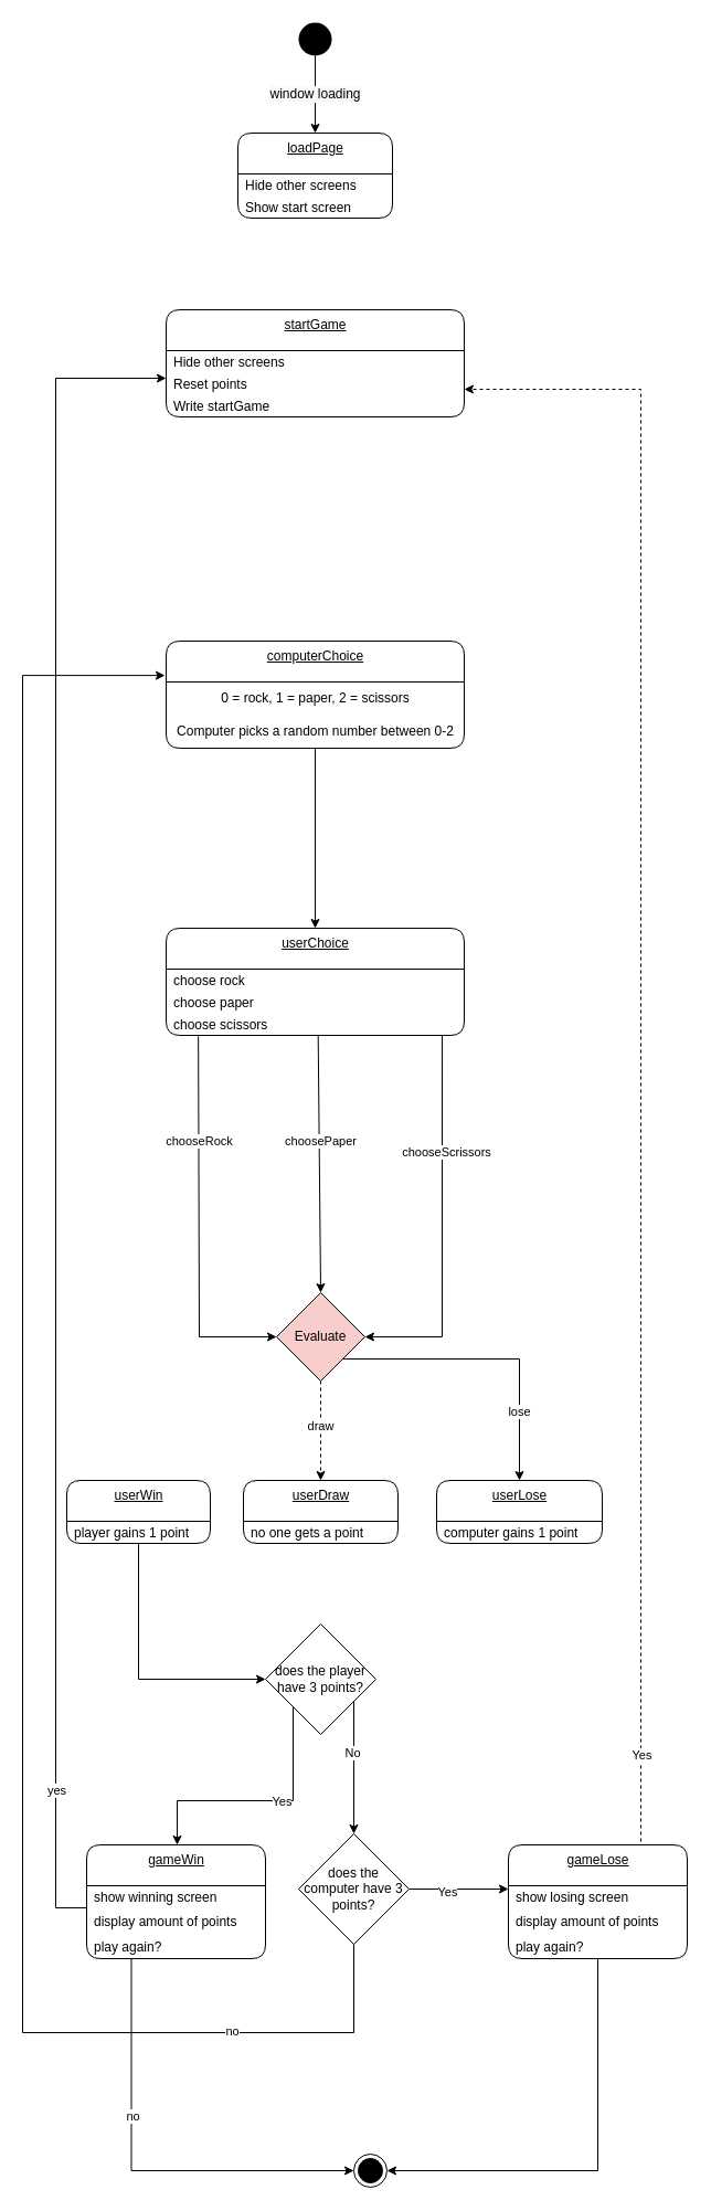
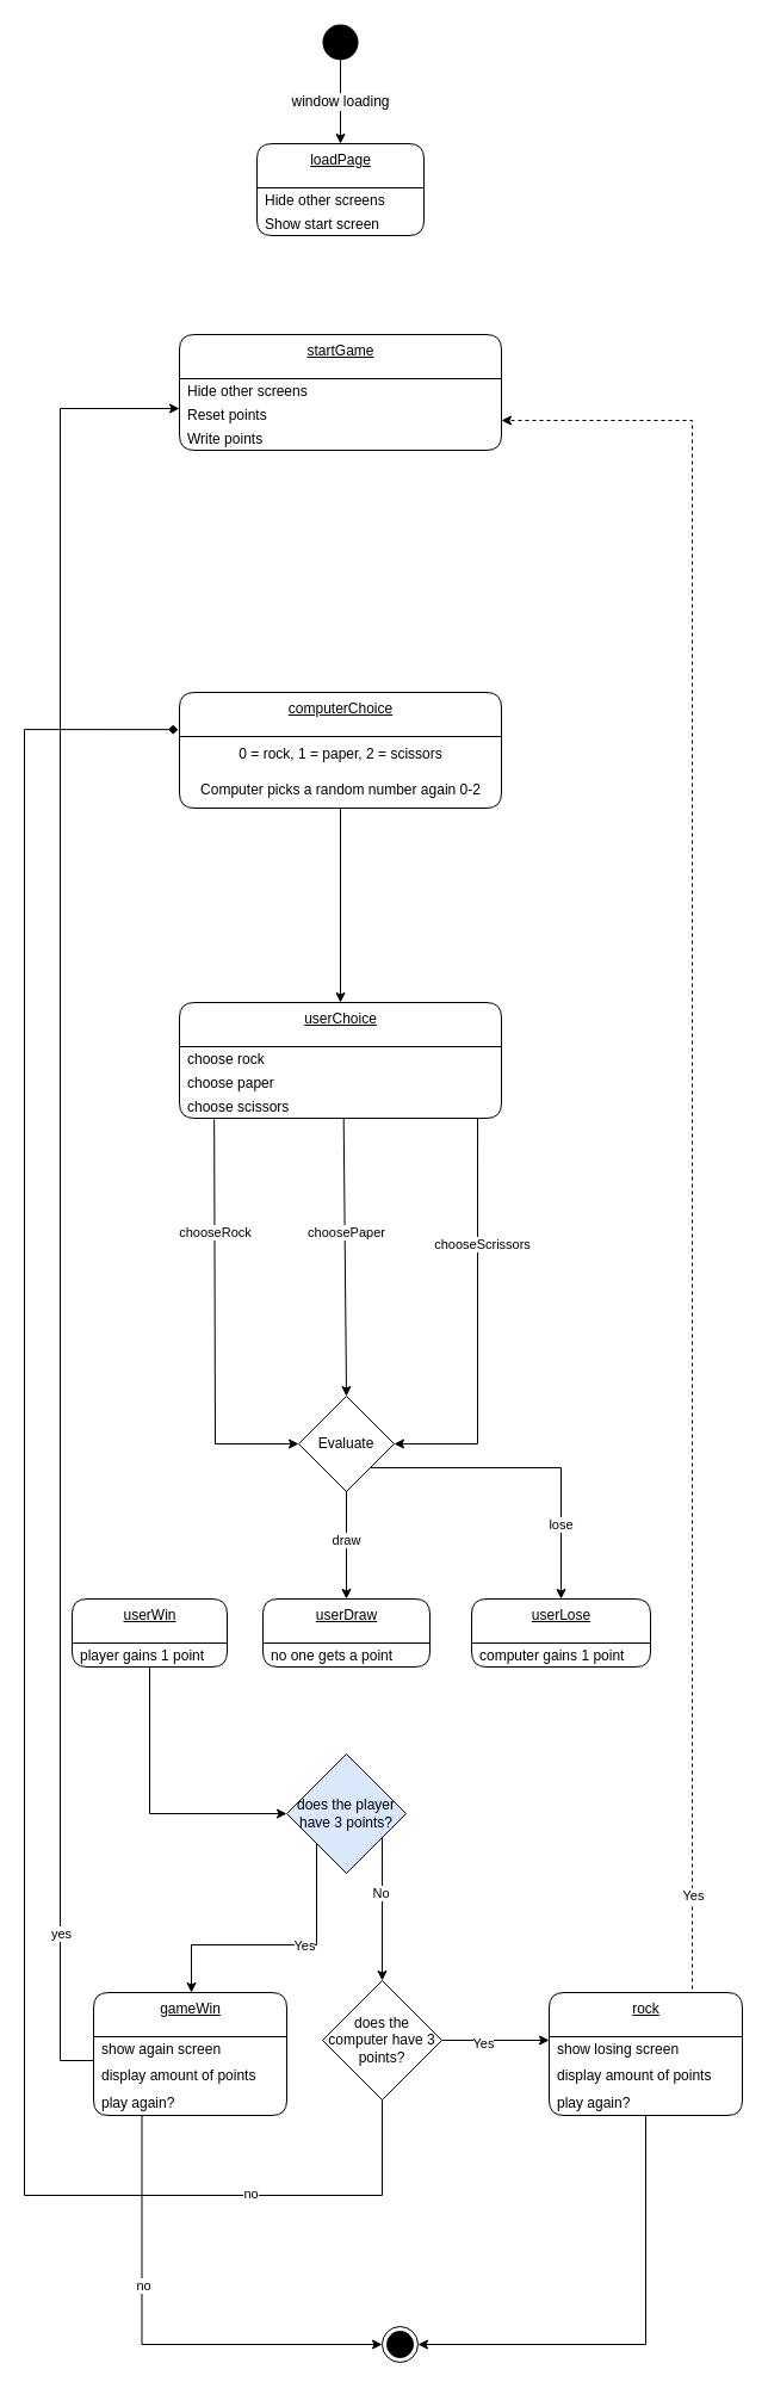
  <mxCell id="0" />
  <mxCell id="1" parent="0" />
  <mxCell id="2" value="&lt;span style=&quot;font-size: 12px ; background-color: rgb(248 , 249 , 250)&quot;&gt;window loading&lt;/span&gt;" style="edgeStyle=orthogonalEdgeStyle;rounded=0;orthogonalLoop=1;jettySize=auto;html=1;exitX=0.5;exitY=1;exitDx=0;exitDy=0;entryX=0.5;entryY=0;entryDx=0;entryDy=0;" parent="1" source="3" target="8" edge="1"><mxGeometry relative="1" as="geometry"><mxPoint x="70" y="420" as="targetPoint" /></mxGeometry></mxCell>
  <mxCell id="3" value="" style="ellipse;fillColor=#000000;strokeColor=none;" parent="1" vertex="1"><mxGeometry x="270" y="20" width="30" height="30" as="geometry" /></mxCell>
  <mxCell id="4" value="startGame" style="swimlane;fontStyle=4;align=center;verticalAlign=top;childLayout=stackLayout;horizontal=1;startSize=37;horizontalStack=0;resizeParent=1;resizeParentMax=0;resizeLast=0;collapsible=0;marginBottom=0;html=1;rounded=1;absoluteArcSize=1;arcSize=25;" parent="1" vertex="1"><mxGeometry x="150" y="280" width="270" height="97" as="geometry" /></mxCell>
  <mxCell id="5" value="Hide other screens" style="fillColor=none;strokeColor=none;align=left;verticalAlign=middle;spacingLeft=5;" parent="4" vertex="1"><mxGeometry y="37" width="270" height="20" as="geometry" /></mxCell>
  <mxCell id="6" value="Reset points" style="fillColor=none;strokeColor=none;align=left;verticalAlign=middle;spacingLeft=5;" parent="4" vertex="1"><mxGeometry y="57" width="270" height="20" as="geometry" /></mxCell>
- <mxCell id="7" value="Write startGame" style="fillColor=none;strokeColor=none;align=left;verticalAlign=middle;spacingLeft=5;" parent="4" vertex="1"><mxGeometry y="77" width="270" height="20" as="geometry" /></mxCell>
+ <mxCell id="7" value="Write points" style="fillColor=none;strokeColor=none;align=left;verticalAlign=middle;spacingLeft=5;" parent="4" vertex="1"><mxGeometry y="77" width="270" height="20" as="geometry" /></mxCell>
  <mxCell id="8" value="loadPage" style="swimlane;fontStyle=4;align=center;verticalAlign=top;childLayout=stackLayout;horizontal=1;startSize=37;horizontalStack=0;resizeParent=1;resizeParentMax=0;resizeLast=0;collapsible=0;marginBottom=0;html=1;rounded=1;absoluteArcSize=1;arcSize=25;" parent="1" vertex="1"><mxGeometry x="215" y="120" width="140" height="77" as="geometry" /></mxCell>
  <mxCell id="9" value="Hide other screens" style="fillColor=none;strokeColor=none;align=left;verticalAlign=middle;spacingLeft=5;" parent="8" vertex="1"><mxGeometry y="37" width="140" height="20" as="geometry" /></mxCell>
  <mxCell id="10" value="Show start screen" style="fillColor=none;strokeColor=none;align=left;verticalAlign=middle;spacingLeft=5;" parent="8" vertex="1"><mxGeometry y="57" width="140" height="20" as="geometry" /></mxCell>
  <mxCell id="11" style="edgeStyle=orthogonalEdgeStyle;rounded=0;orthogonalLoop=1;jettySize=auto;html=1;exitX=0.5;exitY=1;exitDx=0;exitDy=0;entryX=0.5;entryY=0;entryDx=0;entryDy=0;" edge="1" parent="1" source="54" target="12"><mxGeometry relative="1" as="geometry" /></mxCell>
  <mxCell id="12" value="userChoice" style="swimlane;fontStyle=4;align=center;verticalAlign=top;childLayout=stackLayout;horizontal=1;startSize=37;horizontalStack=0;resizeParent=1;resizeParentMax=0;resizeLast=0;collapsible=0;marginBottom=0;html=1;rounded=1;absoluteArcSize=1;arcSize=25;" vertex="1" parent="1"><mxGeometry x="150" y="840" width="270" height="97" as="geometry" /></mxCell>
  <mxCell id="13" value="choose rock" style="fillColor=none;strokeColor=none;align=left;verticalAlign=middle;spacingLeft=5;" vertex="1" parent="12"><mxGeometry y="37" width="270" height="20" as="geometry" /></mxCell>
  <mxCell id="14" value="choose paper" style="fillColor=none;strokeColor=none;align=left;verticalAlign=middle;spacingLeft=5;" vertex="1" parent="12"><mxGeometry y="57" width="270" height="20" as="geometry" /></mxCell>
  <mxCell id="15" value="choose scissors" style="fillColor=none;strokeColor=none;align=left;verticalAlign=middle;spacingLeft=5;" vertex="1" parent="12"><mxGeometry y="77" width="270" height="20" as="geometry" /></mxCell>
- <mxCell id="16" value="Evaluate" style="rhombus;whiteSpace=wrap;html=1;fillColor=#f8cecc;" vertex="1" parent="1"><mxGeometry x="250" y="1170" width="80" height="80" as="geometry" /></mxCell>
+ <mxCell id="16" value="Evaluate" style="rhombus;whiteSpace=wrap;html=1;" vertex="1" parent="1"><mxGeometry x="250" y="1170" width="80" height="80" as="geometry" /></mxCell>
  <mxCell id="17" value="" style="endArrow=classic;html=1;rounded=0;exitX=0.108;exitY=1.038;exitDx=0;exitDy=0;entryX=0;entryY=0.5;entryDx=0;entryDy=0;exitPerimeter=0;" edge="1" parent="1" source="15" target="16"><mxGeometry width="50" height="50" relative="1" as="geometry"><mxPoint x="180" y="1090" as="sourcePoint" /><mxPoint x="220" y="1100" as="targetPoint" /><Array as="points"><mxPoint x="180" y="1210" /></Array></mxGeometry></mxCell>
  <mxCell id="18" value="chooseRock" style="edgeLabel;html=1;align=center;verticalAlign=middle;resizable=0;points=[];" vertex="1" connectable="0" parent="17"><mxGeometry x="-0.443" relative="1" as="geometry"><mxPoint as="offset" /></mxGeometry></mxCell>
  <mxCell id="19" value="" style="endArrow=classic;html=1;rounded=0;exitX=0.926;exitY=0.984;exitDx=0;exitDy=0;entryX=1;entryY=0.5;entryDx=0;entryDy=0;exitPerimeter=0;" edge="1" parent="1" source="15" target="16"><mxGeometry width="50" height="50" relative="1" as="geometry"><mxPoint x="400" y="1090" as="sourcePoint" /><mxPoint x="470" y="1210" as="targetPoint" /><Array as="points"><mxPoint x="400" y="1210" /></Array></mxGeometry></mxCell>
  <mxCell id="20" value="chooseScrissors" style="edgeLabel;html=1;align=center;verticalAlign=middle;resizable=0;points=[];" vertex="1" connectable="0" parent="19"><mxGeometry x="-0.385" y="3" relative="1" as="geometry"><mxPoint as="offset" /></mxGeometry></mxCell>
  <mxCell id="21" value="" style="endArrow=classic;html=1;rounded=0;exitX=0.51;exitY=0.991;exitDx=0;exitDy=0;exitPerimeter=0;" edge="1" parent="1" source="15"><mxGeometry width="50" height="50" relative="1" as="geometry"><mxPoint x="290" y="970" as="sourcePoint" /><mxPoint x="290" y="1170" as="targetPoint" /><Array as="points" /></mxGeometry></mxCell>
  <mxCell id="22" value="choosePaper" style="edgeLabel;html=1;align=center;verticalAlign=middle;resizable=0;points=[];" vertex="1" connectable="0" parent="21"><mxGeometry x="-0.173" y="1" relative="1" as="geometry"><mxPoint as="offset" /></mxGeometry></mxCell>
  <mxCell id="23" value="" style="endArrow=classic;html=1;rounded=0;exitX=1;exitY=1;exitDx=0;exitDy=0;entryX=0.5;entryY=0;entryDx=0;entryDy=0;" edge="1" parent="1" source="16" target="29"><mxGeometry width="50" height="50" relative="1" as="geometry"><mxPoint x="370" y="1230" as="sourcePoint" /><mxPoint x="480" y="1340" as="targetPoint" /><Array as="points"><mxPoint x="470" y="1230" /></Array></mxGeometry></mxCell>
  <mxCell id="24" value="lose" style="edgeLabel;html=1;align=center;verticalAlign=middle;resizable=0;points=[];" vertex="1" connectable="0" parent="23"><mxGeometry x="0.533" y="-1" relative="1" as="geometry"><mxPoint as="offset" /></mxGeometry></mxCell>
- <mxCell id="25" value="" style="endArrow=classic;html=1;rounded=0;exitX=0.5;exitY=1;exitDx=0;exitDy=0;entryX=0.5;entryY=0;entryDx=0;entryDy=0;dashed=1;" edge="1" parent="1" source="16" target="31"><mxGeometry width="50" height="50" relative="1" as="geometry"><mxPoint x="390" y="1300" as="sourcePoint" /><mxPoint x="290" y="1300" as="targetPoint" /><Array as="points" /></mxGeometry></mxCell>
+ <mxCell id="25" value="" style="endArrow=classic;html=1;rounded=0;exitX=0.5;exitY=1;exitDx=0;exitDy=0;entryX=0.5;entryY=0;entryDx=0;entryDy=0;" edge="1" parent="1" source="16" target="31"><mxGeometry width="50" height="50" relative="1" as="geometry"><mxPoint x="390" y="1300" as="sourcePoint" /><mxPoint x="290" y="1300" as="targetPoint" /><Array as="points" /></mxGeometry></mxCell>
  <mxCell id="26" value="draw" style="edgeLabel;html=1;align=center;verticalAlign=middle;resizable=0;points=[];" vertex="1" connectable="0" parent="25"><mxGeometry x="-0.107" y="-1" relative="1" as="geometry"><mxPoint as="offset" /></mxGeometry></mxCell>
  <mxCell id="27" value="userWin" style="swimlane;fontStyle=4;align=center;verticalAlign=top;childLayout=stackLayout;horizontal=1;startSize=37;horizontalStack=0;resizeParent=1;resizeParentMax=0;resizeLast=0;collapsible=0;marginBottom=0;html=1;rounded=1;absoluteArcSize=1;arcSize=25;" vertex="1" parent="1"><mxGeometry x="60" y="1340" width="130" height="57" as="geometry" /></mxCell>
  <mxCell id="28" value="player gains 1 point " style="fillColor=none;strokeColor=none;align=left;verticalAlign=middle;spacingLeft=5;" vertex="1" parent="27"><mxGeometry y="37" width="130" height="20" as="geometry" /></mxCell>
  <mxCell id="29" value="userLose" style="swimlane;fontStyle=4;align=center;verticalAlign=top;childLayout=stackLayout;horizontal=1;startSize=37;horizontalStack=0;resizeParent=1;resizeParentMax=0;resizeLast=0;collapsible=0;marginBottom=0;html=1;rounded=1;absoluteArcSize=1;arcSize=25;" vertex="1" parent="1"><mxGeometry x="395" y="1340" width="150" height="57" as="geometry" /></mxCell>
  <mxCell id="30" value="computer gains 1 point " style="fillColor=none;strokeColor=none;align=left;verticalAlign=middle;spacingLeft=5;" vertex="1" parent="29"><mxGeometry y="37" width="150" height="20" as="geometry" /></mxCell>
  <mxCell id="31" value="userDraw" style="swimlane;fontStyle=4;align=center;verticalAlign=top;childLayout=stackLayout;horizontal=1;startSize=37;horizontalStack=0;resizeParent=1;resizeParentMax=0;resizeLast=0;collapsible=0;marginBottom=0;html=1;rounded=1;absoluteArcSize=1;arcSize=25;" vertex="1" parent="1"><mxGeometry x="220" y="1340" width="140" height="57" as="geometry" /></mxCell>
  <mxCell id="32" value="no one gets a point " style="fillColor=none;strokeColor=none;align=left;verticalAlign=middle;spacingLeft=5;" vertex="1" parent="31"><mxGeometry y="37" width="140" height="20" as="geometry" /></mxCell>
- <mxCell id="33" value="does the player have 3 points?" style="rhombus;whiteSpace=wrap;html=1;" vertex="1" parent="1"><mxGeometry x="240" y="1470" width="100" height="100" as="geometry" /></mxCell>
+ <mxCell id="33" value="does the player have 3 points?" style="rhombus;whiteSpace=wrap;html=1;fillColor=#dae8fc;" vertex="1" parent="1"><mxGeometry x="240" y="1470" width="100" height="100" as="geometry" /></mxCell>
  <mxCell id="34" value="" style="endArrow=classic;html=1;rounded=0;entryX=0;entryY=0.5;entryDx=0;entryDy=0;exitX=0.5;exitY=1;exitDx=0;exitDy=0;" edge="1" parent="1" source="28" target="33"><mxGeometry width="50" height="50" relative="1" as="geometry"><mxPoint x="120" y="1520" as="sourcePoint" /><mxPoint x="180" y="1440" as="targetPoint" /><Array as="points"><mxPoint x="125" y="1520" /></Array></mxGeometry></mxCell>
  <mxCell id="35" value="" style="endArrow=classic;html=1;rounded=0;exitX=0;exitY=1;exitDx=0;exitDy=0;" edge="1" parent="1" source="33"><mxGeometry width="50" height="50" relative="1" as="geometry"><mxPoint x="350" y="1560" as="sourcePoint" /><mxPoint x="160" y="1670" as="targetPoint" /><Array as="points"><mxPoint x="265" y="1630" /><mxPoint x="160" y="1630" /></Array></mxGeometry></mxCell>
  <mxCell id="36" value="Yes" style="edgeLabel;html=1;align=center;verticalAlign=middle;resizable=0;points=[];" vertex="1" connectable="0" parent="35"><mxGeometry x="-0.167" relative="1" as="geometry"><mxPoint as="offset" /></mxGeometry></mxCell>
  <mxCell id="37" value="" style="endArrow=classic;html=1;rounded=0;exitX=0;exitY=1;exitDx=0;exitDy=0;" edge="1" parent="1"><mxGeometry width="50" height="50" relative="1" as="geometry"><mxPoint x="320" y="1540" as="sourcePoint" /><mxPoint x="320" y="1660" as="targetPoint" /></mxGeometry></mxCell>
  <mxCell id="38" value="No" style="edgeLabel;html=1;align=center;verticalAlign=middle;resizable=0;points=[];" vertex="1" connectable="0" parent="37"><mxGeometry x="-0.239" y="-2" relative="1" as="geometry"><mxPoint as="offset" /></mxGeometry></mxCell>
  <mxCell id="39" value="gameWin" style="swimlane;fontStyle=4;align=center;verticalAlign=top;childLayout=stackLayout;horizontal=1;startSize=37;horizontalStack=0;resizeParent=1;resizeParentMax=0;resizeLast=0;collapsible=0;marginBottom=0;html=1;rounded=1;absoluteArcSize=1;arcSize=25;" vertex="1" parent="1"><mxGeometry x="78" y="1670" width="162" height="103" as="geometry" /></mxCell>
- <mxCell id="40" value="show winning screen " style="fillColor=none;strokeColor=none;align=left;verticalAlign=middle;spacingLeft=5;" vertex="1" parent="39"><mxGeometry y="37" width="162" height="20" as="geometry" /></mxCell>
+ <mxCell id="40" value="show again screen " style="fillColor=none;strokeColor=none;align=left;verticalAlign=middle;spacingLeft=5;" vertex="1" parent="39"><mxGeometry y="37" width="162" height="20" as="geometry" /></mxCell>
  <mxCell id="41" value="display amount of points" style="fillColor=none;strokeColor=none;align=left;verticalAlign=middle;spacingLeft=5;" vertex="1" parent="39"><mxGeometry y="57" width="162" height="23" as="geometry" /></mxCell>
  <mxCell id="42" value="play again?" style="fillColor=none;strokeColor=none;align=left;verticalAlign=middle;spacingLeft=5;" vertex="1" parent="39"><mxGeometry y="80" width="162" height="23" as="geometry" /></mxCell>
- <mxCell id="43" style="edgeStyle=orthogonalEdgeStyle;rounded=0;orthogonalLoop=1;jettySize=auto;html=1;exitX=0.5;exitY=1;exitDx=0;exitDy=0;entryX=-0.004;entryY=0.321;entryDx=0;entryDy=0;entryPerimeter=0;" edge="1" parent="1" source="45" target="54"><mxGeometry relative="1" as="geometry"><Array as="points"><mxPoint x="320" y="1840" /><mxPoint x="20" y="1840" /><mxPoint x="20" y="611" /></Array></mxGeometry></mxCell>
+ <mxCell id="43" style="edgeStyle=orthogonalEdgeStyle;rounded=0;orthogonalLoop=1;jettySize=auto;html=1;exitX=0.5;exitY=1;exitDx=0;exitDy=0;entryX=-0.004;entryY=0.321;entryDx=0;entryDy=0;entryPerimeter=0;endArrow=diamond;" edge="1" parent="1" source="45" target="54"><mxGeometry relative="1" as="geometry"><Array as="points"><mxPoint x="320" y="1840" /><mxPoint x="20" y="1840" /><mxPoint x="20" y="611" /></Array></mxGeometry></mxCell>
  <mxCell id="44" value="no" style="edgeLabel;html=1;align=center;verticalAlign=middle;resizable=0;points=[];" vertex="1" connectable="0" parent="43"><mxGeometry x="-0.779" y="-2" relative="1" as="geometry"><mxPoint x="1" as="offset" /></mxGeometry></mxCell>
  <mxCell id="45" value="does the computer have 3 points?" style="rhombus;whiteSpace=wrap;html=1;" vertex="1" parent="1"><mxGeometry x="270" y="1660" width="100" height="100" as="geometry" /></mxCell>
  <mxCell id="46" value="" style="endArrow=classic;html=1;rounded=0;exitX=1;exitY=0.5;exitDx=0;exitDy=0;" edge="1" parent="1" source="45"><mxGeometry width="50" height="50" relative="1" as="geometry"><mxPoint x="430" y="1660" as="sourcePoint" /><mxPoint x="460" y="1710" as="targetPoint" /></mxGeometry></mxCell>
  <mxCell id="47" value="Yes" style="edgeLabel;html=1;align=center;verticalAlign=middle;resizable=0;points=[];" vertex="1" connectable="0" parent="46"><mxGeometry x="-0.239" y="-2" relative="1" as="geometry"><mxPoint as="offset" /></mxGeometry></mxCell>
  <mxCell id="48" style="edgeStyle=orthogonalEdgeStyle;rounded=0;orthogonalLoop=1;jettySize=auto;html=1;exitX=0.5;exitY=0;exitDx=0;exitDy=0;entryX=1;entryY=0.75;entryDx=0;entryDy=0;dashed=1;" edge="1" parent="1" source="50" target="6"><mxGeometry relative="1" as="geometry"><Array as="points"><mxPoint x="580" y="1670" /><mxPoint x="580" y="352" /></Array></mxGeometry></mxCell>
  <mxCell id="49" value="Yes" style="edgeLabel;html=1;align=center;verticalAlign=middle;resizable=0;points=[];" vertex="1" connectable="0" parent="48"><mxGeometry x="-0.84" relative="1" as="geometry"><mxPoint as="offset" /></mxGeometry></mxCell>
- <mxCell id="50" value="gameLose" style="swimlane;fontStyle=4;align=center;verticalAlign=top;childLayout=stackLayout;horizontal=1;startSize=37;horizontalStack=0;resizeParent=1;resizeParentMax=0;resizeLast=0;collapsible=0;marginBottom=0;html=1;rounded=1;absoluteArcSize=1;arcSize=25;" vertex="1" parent="1"><mxGeometry x="460" y="1670" width="162" height="103" as="geometry" /></mxCell>
+ <mxCell id="50" value="rock" style="swimlane;fontStyle=4;align=center;verticalAlign=top;childLayout=stackLayout;horizontal=1;startSize=37;horizontalStack=0;resizeParent=1;resizeParentMax=0;resizeLast=0;collapsible=0;marginBottom=0;html=1;rounded=1;absoluteArcSize=1;arcSize=25;" vertex="1" parent="1"><mxGeometry x="460" y="1670" width="162" height="103" as="geometry" /></mxCell>
  <mxCell id="51" value="show losing screen " style="fillColor=none;strokeColor=none;align=left;verticalAlign=middle;spacingLeft=5;" vertex="1" parent="50"><mxGeometry y="37" width="162" height="20" as="geometry" /></mxCell>
  <mxCell id="52" value="display amount of points" style="fillColor=none;strokeColor=none;align=left;verticalAlign=middle;spacingLeft=5;" vertex="1" parent="50"><mxGeometry y="57" width="162" height="23" as="geometry" /></mxCell>
  <mxCell id="53" value="play again?" style="fillColor=none;strokeColor=none;align=left;verticalAlign=middle;spacingLeft=5;" vertex="1" parent="50"><mxGeometry y="80" width="162" height="23" as="geometry" /></mxCell>
  <mxCell id="54" value="computerChoice" style="swimlane;fontStyle=4;align=center;verticalAlign=top;childLayout=stackLayout;horizontal=1;startSize=37;horizontalStack=0;resizeParent=1;resizeParentMax=0;resizeLast=0;collapsible=0;marginBottom=0;html=1;rounded=1;absoluteArcSize=1;arcSize=25;" vertex="1" parent="1"><mxGeometry x="150" y="580" width="270" height="97" as="geometry" /></mxCell>
  <mxCell id="55" value="0 = rock, 1 = paper, 2 = scissors" style="text;html=1;align=center;verticalAlign=middle;resizable=0;points=[];autosize=1;strokeColor=none;fillColor=none;" vertex="1" parent="54"><mxGeometry y="37" width="270" height="30" as="geometry" /></mxCell>
- <mxCell id="56" value="Computer picks a random number between 0-2" style="text;html=1;align=center;verticalAlign=middle;resizable=0;points=[];autosize=1;strokeColor=none;fillColor=none;" vertex="1" parent="54"><mxGeometry y="67" width="270" height="30" as="geometry" /></mxCell>
+ <mxCell id="56" value="Computer picks a random number again 0-2" style="text;html=1;align=center;verticalAlign=middle;resizable=0;points=[];autosize=1;strokeColor=none;fillColor=none;" vertex="1" parent="54"><mxGeometry y="67" width="270" height="30" as="geometry" /></mxCell>
  <mxCell id="57" value="" style="ellipse;html=1;shape=endState;fillColor=#000000;strokeColor=#000000;" vertex="1" parent="1"><mxGeometry x="320" y="1950" width="30" height="30" as="geometry" /></mxCell>
  <mxCell id="58" style="edgeStyle=orthogonalEdgeStyle;rounded=0;orthogonalLoop=1;jettySize=auto;html=1;exitX=0.25;exitY=1;exitDx=0;exitDy=0;entryX=0;entryY=0.5;entryDx=0;entryDy=0;" edge="1" parent="1" source="42" target="57"><mxGeometry relative="1" as="geometry" /></mxCell>
  <mxCell id="59" value="no" style="edgeLabel;html=1;align=center;verticalAlign=middle;resizable=0;points=[];" vertex="1" connectable="0" parent="58"><mxGeometry x="-0.276" y="1" relative="1" as="geometry"><mxPoint as="offset" /></mxGeometry></mxCell>
  <mxCell id="60" style="edgeStyle=orthogonalEdgeStyle;rounded=0;orthogonalLoop=1;jettySize=auto;html=1;exitX=0.5;exitY=1;exitDx=0;exitDy=0;entryX=1;entryY=0.5;entryDx=0;entryDy=0;" edge="1" parent="1" source="53" target="57"><mxGeometry relative="1" as="geometry" /></mxCell>
  <mxCell id="61" style="edgeStyle=orthogonalEdgeStyle;rounded=0;orthogonalLoop=1;jettySize=auto;html=1;exitX=0;exitY=0;exitDx=0;exitDy=0;entryX=0;entryY=0.25;entryDx=0;entryDy=0;" edge="1" parent="1" source="41" target="6"><mxGeometry relative="1" as="geometry"><Array as="points"><mxPoint x="50" y="1727" /><mxPoint x="50" y="342" /></Array></mxGeometry></mxCell>
  <mxCell id="62" value="yes" style="edgeLabel;html=1;align=center;verticalAlign=middle;resizable=0;points=[];" vertex="1" connectable="0" parent="61"><mxGeometry x="-0.822" relative="1" as="geometry"><mxPoint as="offset" /></mxGeometry></mxCell>
